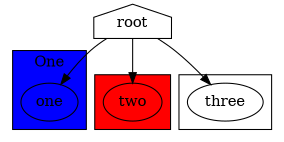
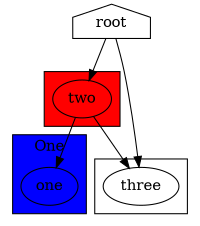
  digraph {
    one
    two
    three
    root [shape=house]
    subgraph cluster_1 {
      fillcolor="#0000ff"
      label=One
      style=filled
      one
    }
    subgraph cluster_2 {
      fillcolor="#ff0000"
      style=filled
      two
    }
    subgraph cluster_3 {
      three
    }
-   root -> one
+   two -> three
+   two -> one
    root -> two
    root -> three
  }
